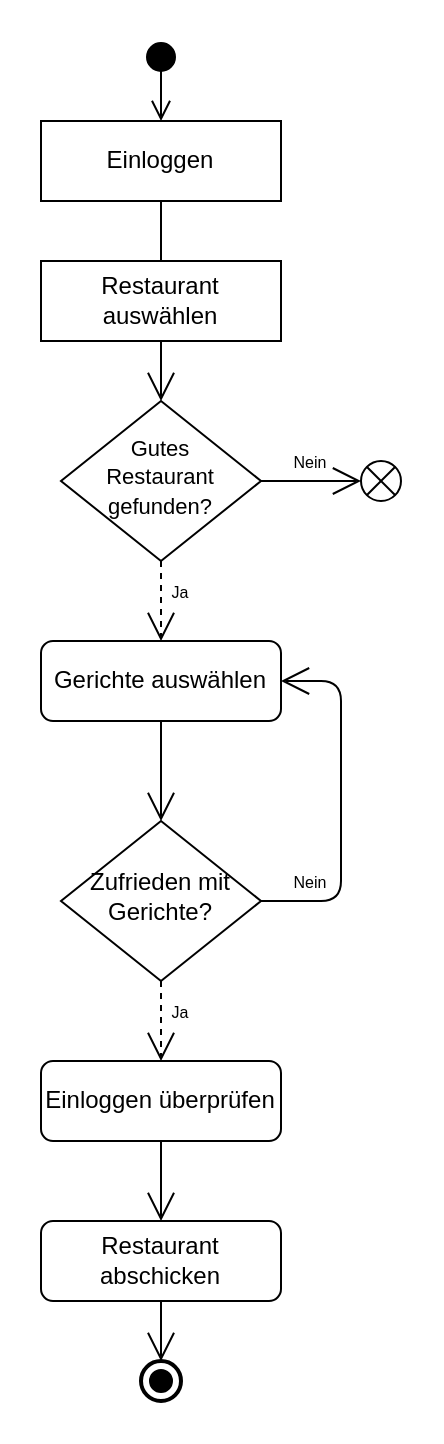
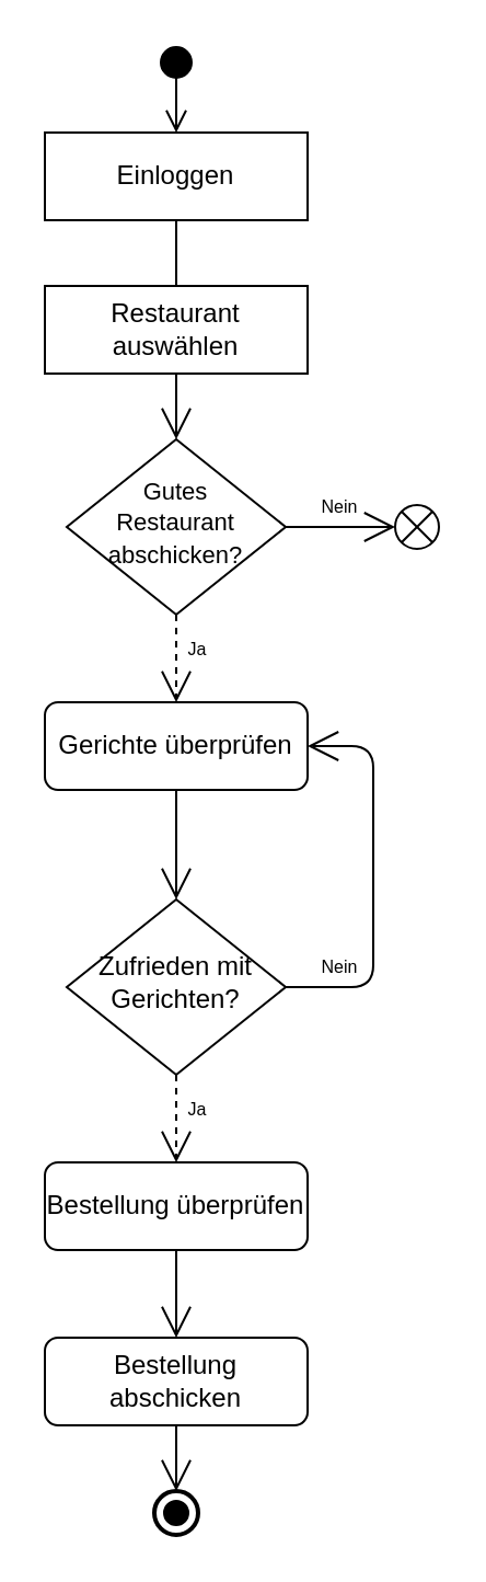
  <mxCell id="0" />
  <mxCell id="1" parent="0" />
  <mxCell id="2" value="Einloggen" style="whiteSpace=wrap;html=1;fontSize=12;glass=0;strokeWidth=1;shadow=0;rounded=0;" parent="1" vertex="1"><mxGeometry x="20" y="60" width="120" height="40" as="geometry" /></mxCell>
- <mxCell id="3" value="&lt;div&gt;&lt;font style=&quot;font-size: 11px&quot;&gt;Gutes&lt;/font&gt;&lt;/div&gt;&lt;div&gt;&lt;font style=&quot;font-size: 11px&quot;&gt;Restaurant gefunden?&lt;/font&gt;&lt;/div&gt;" style="rhombus;whiteSpace=wrap;html=1;shadow=0;fontFamily=Helvetica;fontSize=12;align=center;strokeWidth=1;spacing=6;spacingTop=-4;" parent="1" vertex="1"><mxGeometry x="30" y="200" width="100" height="80" as="geometry" /></mxCell>
- <mxCell id="4" value="Gerichte auswählen" style="rounded=1;whiteSpace=wrap;html=1;fontSize=12;glass=0;strokeWidth=1;shadow=0;" parent="1" vertex="1"><mxGeometry x="20" y="320" width="120" height="40" as="geometry" /></mxCell>
+ <mxCell id="3" value="&lt;div&gt;&lt;font style=&quot;font-size: 11px&quot;&gt;Gutes&lt;/font&gt;&lt;/div&gt;&lt;div&gt;&lt;font style=&quot;font-size: 11px&quot;&gt;Restaurant abschicken?&lt;/font&gt;&lt;/div&gt;" style="rhombus;whiteSpace=wrap;html=1;shadow=0;fontFamily=Helvetica;fontSize=12;align=center;strokeWidth=1;spacing=6;spacingTop=-4;" parent="1" vertex="1"><mxGeometry x="30" y="200" width="100" height="80" as="geometry" /></mxCell>
+ <mxCell id="4" value="Gerichte überprüfen" style="rounded=1;whiteSpace=wrap;html=1;fontSize=12;glass=0;strokeWidth=1;shadow=0;" parent="1" vertex="1"><mxGeometry x="20" y="320" width="120" height="40" as="geometry" /></mxCell>
  <mxCell id="5" value="&lt;div&gt;&lt;br&gt;&lt;/div&gt;" style="html=1;verticalAlign=bottom;startArrow=circle;startFill=1;endArrow=open;startSize=6;endSize=8;" parent="1" target="2" edge="1"><mxGeometry width="80" relative="1" as="geometry"><mxPoint x="80" y="20" as="sourcePoint" /><mxPoint x="150" y="0" as="targetPoint" /><mxPoint as="offset" /></mxGeometry></mxCell>
  <mxCell id="6" value="Restaurant auswählen" style="whiteSpace=wrap;html=1;fontSize=12;glass=0;strokeWidth=1;shadow=0;rounded=0;" parent="1" vertex="1"><mxGeometry x="20" y="130" width="120" height="40" as="geometry" /></mxCell>
  <mxCell id="7" value="" style="endArrow=none;endFill=1;endSize=12;html=1;exitX=0.5;exitY=1;exitDx=0;exitDy=0;entryX=0.5;entryY=0;entryDx=0;entryDy=0;" parent="1" source="2" target="6" edge="1"><mxGeometry width="160" relative="1" as="geometry"><mxPoint x="180" y="120" as="sourcePoint" /><mxPoint x="340" y="120" as="targetPoint" /></mxGeometry></mxCell>
  <mxCell id="8" value="" style="endArrow=open;endFill=0;endSize=12;html=1;" parent="1" edge="1"><mxGeometry width="160" relative="1" as="geometry"><mxPoint x="130" y="240" as="sourcePoint" /><mxPoint x="180" y="240" as="targetPoint" /></mxGeometry></mxCell>
  <mxCell id="9" value="" style="verticalLabelPosition=bottom;verticalAlign=top;html=1;shape=mxgraph.flowchart.or;" parent="1" vertex="1"><mxGeometry x="180" y="230" width="20" height="20" as="geometry" /></mxCell>
  <mxCell id="10" value="" style="endArrow=open;endFill=1;endSize=12;html=1;exitX=0.5;exitY=1;exitDx=0;exitDy=0;entryX=0.5;entryY=0;entryDx=0;entryDy=0;" parent="1" source="6" target="3" edge="1"><mxGeometry width="160" relative="1" as="geometry"><mxPoint x="80" y="110" as="sourcePoint" /><mxPoint x="80" y="130" as="targetPoint" /></mxGeometry></mxCell>
  <mxCell id="11" value="" style="endArrow=open;endFill=1;endSize=12;html=1;exitX=0.5;exitY=1;exitDx=0;exitDy=0;entryX=0.5;entryY=0;entryDx=0;entryDy=0;dashed=1;" parent="1" source="3" target="4" edge="1"><mxGeometry width="160" relative="1" as="geometry"><mxPoint x="80" y="170" as="sourcePoint" /><mxPoint x="80" y="200" as="targetPoint" /></mxGeometry></mxCell>
- <mxCell id="12" value="Zufrieden mit Gerichte?" style="rhombus;whiteSpace=wrap;html=1;shadow=0;fontFamily=Helvetica;fontSize=12;align=center;strokeWidth=1;spacing=6;spacingTop=-4;" parent="1" vertex="1"><mxGeometry x="30" y="410" width="100" height="80" as="geometry" /></mxCell>
+ <mxCell id="12" value="Zufrieden mit Gerichten?" style="rhombus;whiteSpace=wrap;html=1;shadow=0;fontFamily=Helvetica;fontSize=12;align=center;strokeWidth=1;spacing=6;spacingTop=-4;" parent="1" vertex="1"><mxGeometry x="30" y="410" width="100" height="80" as="geometry" /></mxCell>
  <mxCell id="13" value="" style="endArrow=open;endFill=0;endSize=12;html=1;entryX=1;entryY=0.5;entryDx=0;entryDy=0;" parent="1" target="4" edge="1"><mxGeometry width="160" relative="1" as="geometry"><mxPoint x="130" y="450" as="sourcePoint" /><mxPoint x="180" y="450" as="targetPoint" /><Array as="points"><mxPoint x="170" y="450" /><mxPoint x="170" y="340" /></Array></mxGeometry></mxCell>
  <mxCell id="14" value="" style="endArrow=open;endFill=1;endSize=12;html=1;entryX=0.5;entryY=0;entryDx=0;entryDy=0;" parent="1" target="12" edge="1"><mxGeometry width="160" relative="1" as="geometry"><mxPoint x="80" y="360" as="sourcePoint" /><mxPoint x="80" y="320" as="targetPoint" /></mxGeometry></mxCell>
  <mxCell id="15" value="&lt;font style=&quot;font-size: 8px&quot;&gt;Nein&lt;/font&gt;" style="text;html=1;strokeColor=none;fillColor=none;align=center;verticalAlign=middle;whiteSpace=wrap;rounded=0;" parent="1" vertex="1"><mxGeometry x="140" y="225" width="30" height="10" as="geometry" /></mxCell>
  <mxCell id="16" value="&lt;font style=&quot;font-size: 8px&quot;&gt;Nein&lt;/font&gt;" style="text;html=1;strokeColor=none;fillColor=none;align=center;verticalAlign=middle;whiteSpace=wrap;rounded=0;" parent="1" vertex="1"><mxGeometry x="140" y="435" width="30" height="10" as="geometry" /></mxCell>
  <mxCell id="17" value="&lt;font style=&quot;font-size: 8px&quot;&gt;Ja&lt;/font&gt;" style="text;html=1;strokeColor=none;fillColor=none;align=center;verticalAlign=middle;whiteSpace=wrap;rounded=0;" parent="1" vertex="1"><mxGeometry x="80" y="500" width="20" height="10" as="geometry" /></mxCell>
  <mxCell id="18" value="&lt;font style=&quot;font-size: 8px&quot;&gt;Ja&lt;/font&gt;" style="text;html=1;strokeColor=none;fillColor=none;align=center;verticalAlign=middle;whiteSpace=wrap;rounded=0;" parent="1" vertex="1"><mxGeometry x="80" y="290" width="20" height="10" as="geometry" /></mxCell>
- <mxCell id="19" value="Einloggen überprüfen" style="rounded=1;whiteSpace=wrap;html=1;fontSize=12;glass=0;strokeWidth=1;shadow=0;" parent="1" vertex="1"><mxGeometry x="20" y="530" width="120" height="40" as="geometry" /></mxCell>
+ <mxCell id="19" value="Bestellung überprüfen" style="rounded=1;whiteSpace=wrap;html=1;fontSize=12;glass=0;strokeWidth=1;shadow=0;" parent="1" vertex="1"><mxGeometry x="20" y="530" width="120" height="40" as="geometry" /></mxCell>
  <mxCell id="20" value="" style="endArrow=open;endFill=1;endSize=12;html=1;entryX=0.5;entryY=0;entryDx=0;entryDy=0;exitX=0.5;exitY=1;exitDx=0;exitDy=0;dashed=1;" parent="1" source="12" target="19" edge="1"><mxGeometry width="160" relative="1" as="geometry"><mxPoint x="80" y="360" as="sourcePoint" /><mxPoint x="80" y="410" as="targetPoint" /></mxGeometry></mxCell>
- <mxCell id="21" value="&lt;div&gt;Restaurant&lt;/div&gt;&lt;div&gt;abschicken&lt;br&gt;&lt;/div&gt;" style="rounded=1;whiteSpace=wrap;html=1;fontSize=12;glass=0;strokeWidth=1;shadow=0;" parent="1" vertex="1"><mxGeometry x="20" y="610" width="120" height="40" as="geometry" /></mxCell>
+ <mxCell id="21" value="&lt;div&gt;Bestellung&lt;/div&gt;&lt;div&gt;abschicken&lt;br&gt;&lt;/div&gt;" style="rounded=1;whiteSpace=wrap;html=1;fontSize=12;glass=0;strokeWidth=1;shadow=0;" parent="1" vertex="1"><mxGeometry x="20" y="610" width="120" height="40" as="geometry" /></mxCell>
  <mxCell id="22" value="" style="endArrow=open;endFill=1;endSize=12;html=1;entryX=0.5;entryY=0;entryDx=0;entryDy=0;" parent="1" target="21" edge="1"><mxGeometry width="160" relative="1" as="geometry"><mxPoint x="80" y="570" as="sourcePoint" /><mxPoint x="80" y="530" as="targetPoint" /></mxGeometry></mxCell>
  <mxCell id="23" value="" style="html=1;shape=mxgraph.sysml.actFinal;strokeWidth=2;verticalLabelPosition=bottom;verticalAlignment=top;" vertex="1" parent="1"><mxGeometry x="70" y="680" width="20" height="20" as="geometry" /></mxCell>
  <mxCell id="24" value="" style="endArrow=open;endFill=1;endSize=12;html=1;entryX=0.5;entryY=0;entryDx=0;entryDy=0;entryPerimeter=0;" edge="1" parent="1" target="23"><mxGeometry width="160" relative="1" as="geometry"><mxPoint x="80" y="650" as="sourcePoint" /><mxPoint x="80" y="610" as="targetPoint" /></mxGeometry></mxCell>
